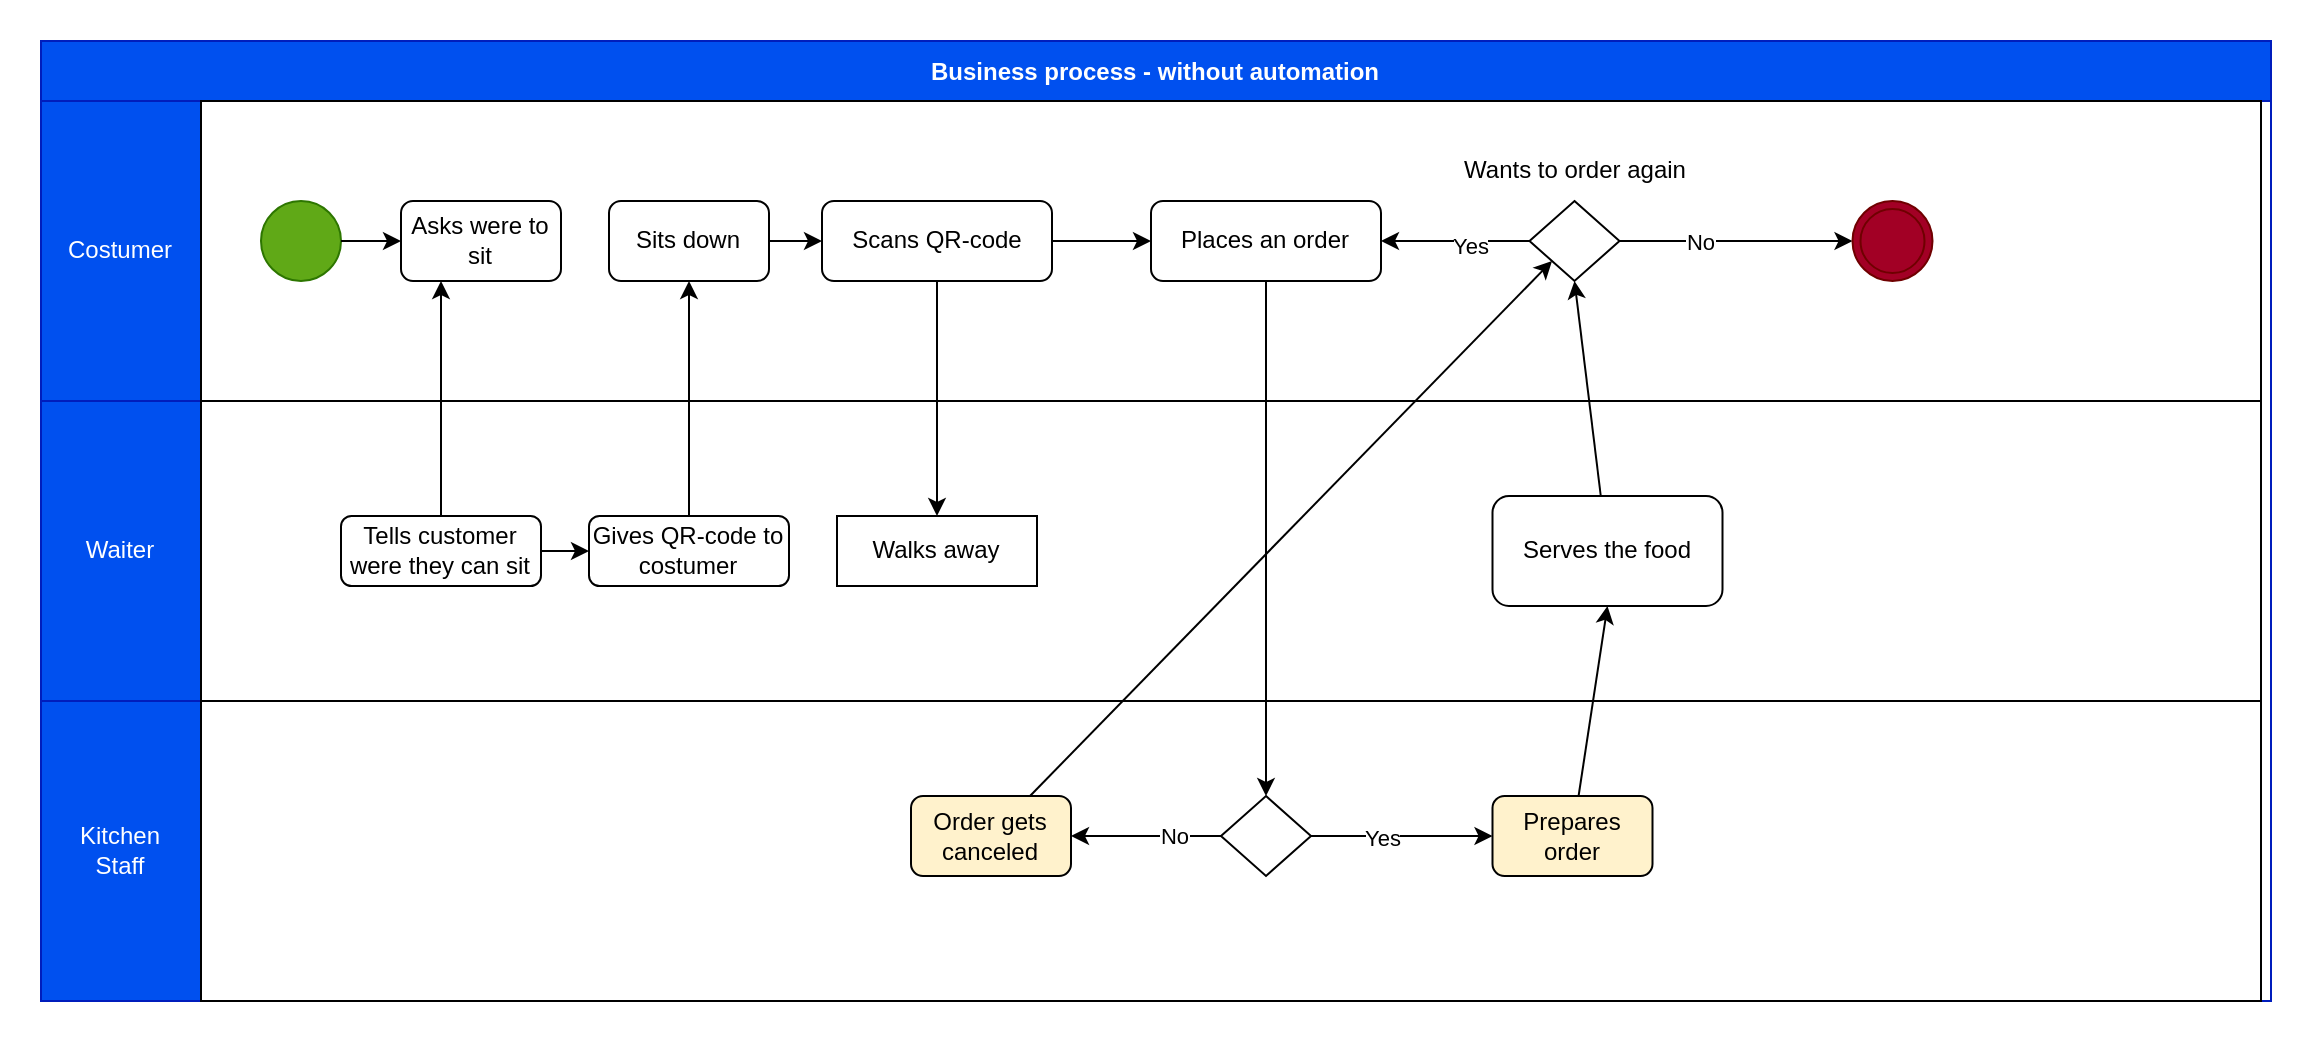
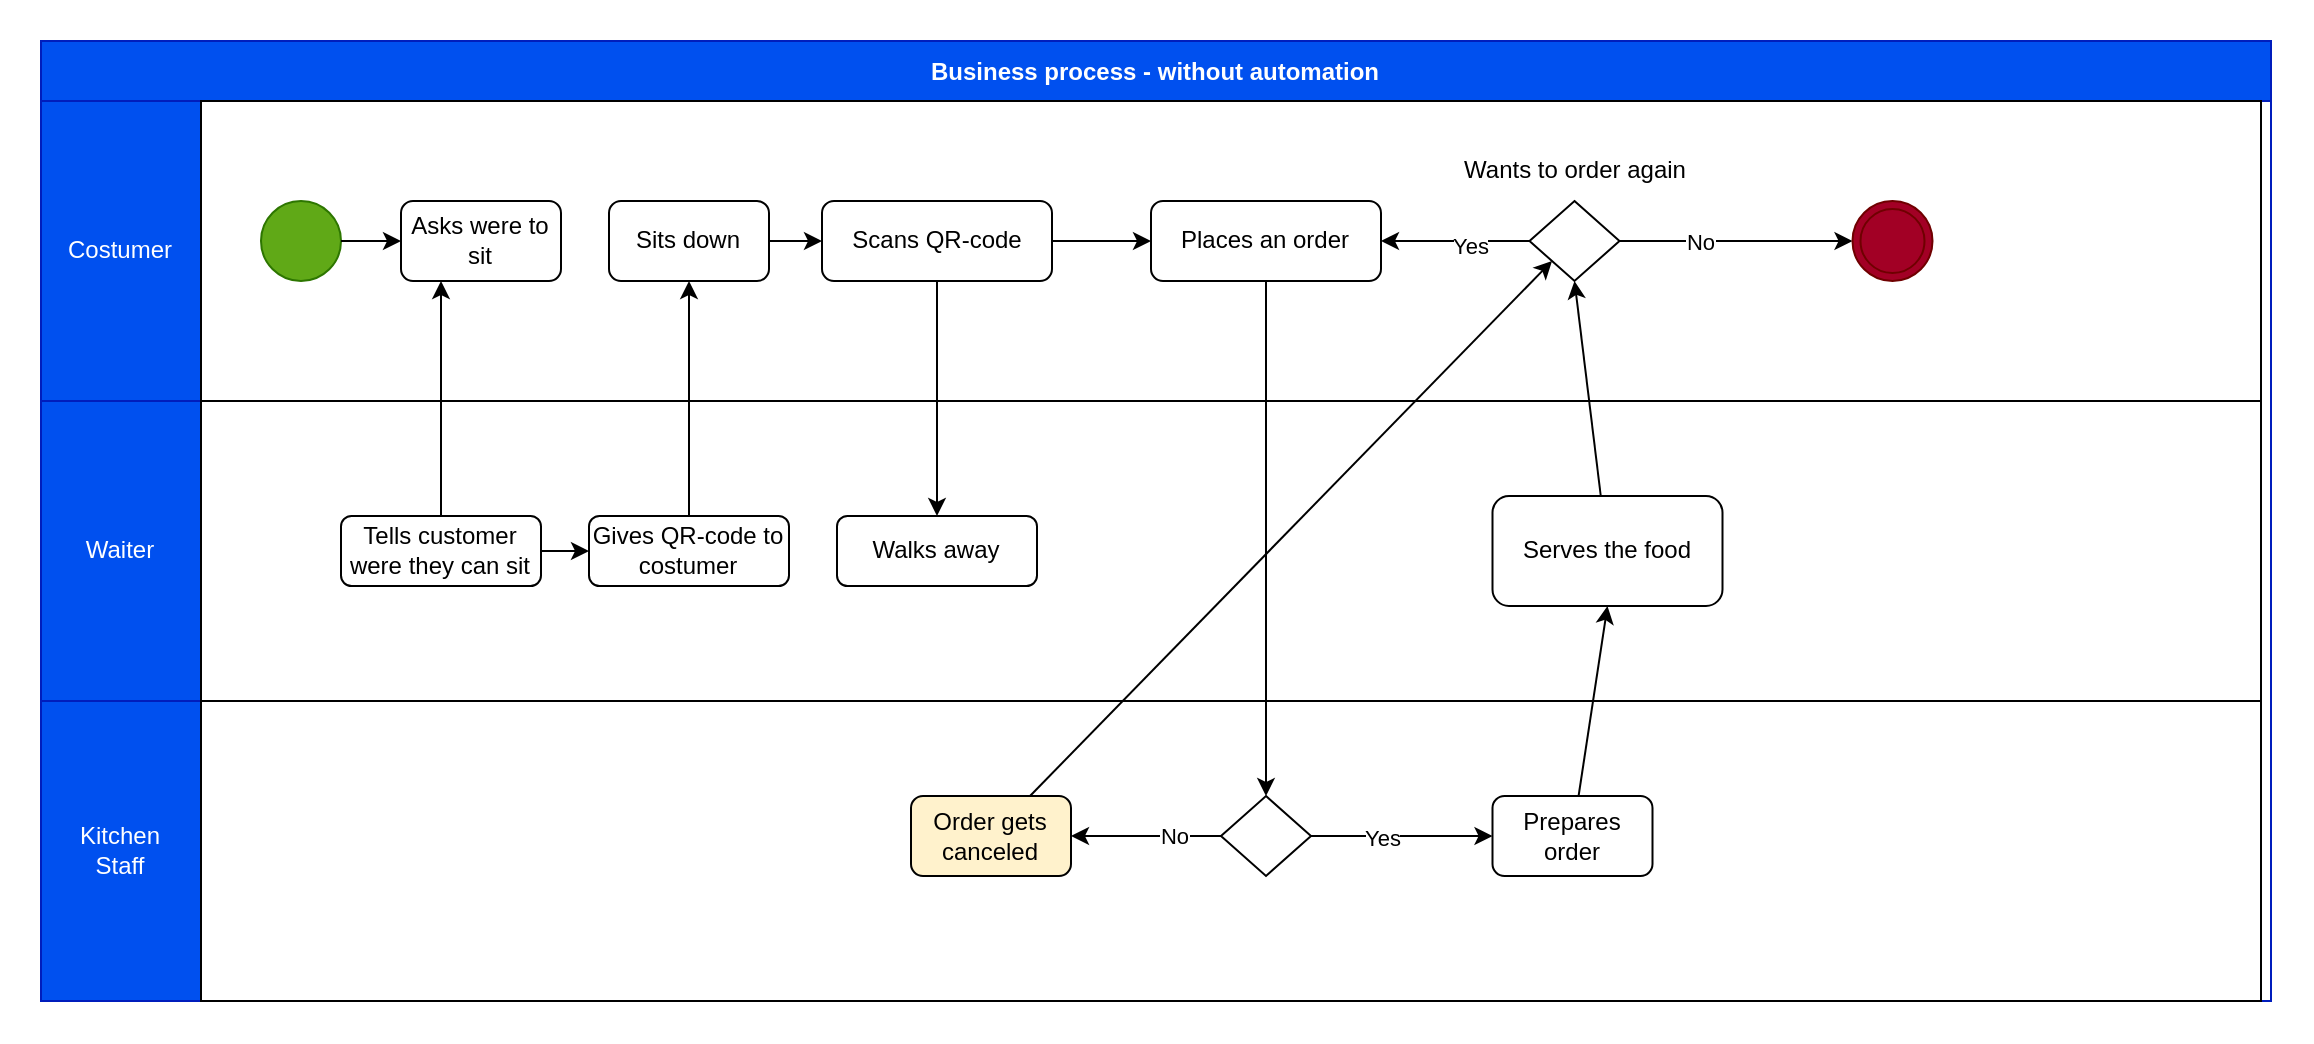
  <mxCell id="0" />
  <mxCell id="1" parent="0" />
  <mxCell id="2" value="Business process - without automation" style="swimlane;startSize=30;fillColor=#0050ef;fontColor=#ffffff;strokeColor=#001DBC;" parent="1" vertex="1"><mxGeometry x="20" y="20" width="1115" height="480" as="geometry" /></mxCell>
  <mxCell id="3" value="Costumer" style="rounded=0;whiteSpace=wrap;html=1;fillColor=#0050ef;fontColor=#ffffff;strokeColor=#001DBC;" parent="2" vertex="1"><mxGeometry y="30" width="80" height="150" as="geometry" /></mxCell>
  <mxCell id="4" value="Waiter" style="rounded=0;whiteSpace=wrap;html=1;fillColor=#0050ef;fontColor=#ffffff;strokeColor=#001DBC;" parent="2" vertex="1"><mxGeometry y="180" width="80" height="150" as="geometry" /></mxCell>
  <mxCell id="5" value="Kitchen&lt;br&gt;Staff" style="rounded=0;whiteSpace=wrap;html=1;fillColor=#0050ef;fontColor=#ffffff;strokeColor=#001DBC;" parent="2" vertex="1"><mxGeometry y="330" width="80" height="150" as="geometry" /></mxCell>
  <mxCell id="6" value="" style="rounded=0;whiteSpace=wrap;html=1;" parent="2" vertex="1"><mxGeometry x="80" y="30" width="1030" height="150" as="geometry" /></mxCell>
  <mxCell id="7" value="" style="ellipse;whiteSpace=wrap;html=1;aspect=fixed;fillColor=#60a917;fontColor=#ffffff;strokeColor=#2D7600;" parent="2" vertex="1"><mxGeometry x="110" y="80" width="40" height="40" as="geometry" /></mxCell>
  <mxCell id="8" value="Asks were to sit" style="rounded=1;whiteSpace=wrap;html=1;" parent="2" vertex="1"><mxGeometry x="180" y="80" width="80" height="40" as="geometry" /></mxCell>
  <mxCell id="9" style="edgeStyle=none;html=1;entryX=0;entryY=0.5;entryDx=0;entryDy=0;" parent="2" source="7" target="8" edge="1"><mxGeometry relative="1" as="geometry" /></mxCell>
  <mxCell id="10" style="edgeStyle=none;html=1;" parent="2" source="11" target="35" edge="1"><mxGeometry relative="1" as="geometry" /></mxCell>
  <mxCell id="11" value="Sits down" style="rounded=1;whiteSpace=wrap;html=1;" parent="2" vertex="1"><mxGeometry x="284" y="80" width="80" height="40" as="geometry" /></mxCell>
  <mxCell id="12" value="" style="rounded=0;whiteSpace=wrap;html=1;" parent="2" vertex="1"><mxGeometry x="80" y="180" width="1030" height="150" as="geometry" /></mxCell>
  <mxCell id="13" value="" style="rounded=0;whiteSpace=wrap;html=1;" parent="2" vertex="1"><mxGeometry x="80" y="330" width="1030" height="150" as="geometry" /></mxCell>
  <mxCell id="14" style="edgeStyle=none;html=1;entryX=0;entryY=0.5;entryDx=0;entryDy=0;" parent="2" source="18" target="20" edge="1"><mxGeometry relative="1" as="geometry" /></mxCell>
  <mxCell id="15" value="No" style="edgeLabel;html=1;align=center;verticalAlign=middle;resizable=0;points=[];" parent="14" vertex="1" connectable="0"><mxGeometry x="-0.308" relative="1" as="geometry"><mxPoint as="offset" /></mxGeometry></mxCell>
  <mxCell id="16" style="edgeStyle=none;html=1;entryX=1;entryY=0.5;entryDx=0;entryDy=0;" parent="2" source="18" target="42" edge="1"><mxGeometry relative="1" as="geometry"><mxPoint x="645" y="100" as="targetPoint" /></mxGeometry></mxCell>
  <mxCell id="17" value="Yes" style="edgeLabel;html=1;align=center;verticalAlign=middle;resizable=0;points=[];" parent="16" vertex="1" connectable="0"><mxGeometry x="-0.188" y="2" relative="1" as="geometry"><mxPoint as="offset" /></mxGeometry></mxCell>
  <mxCell id="18" value="" style="rhombus;whiteSpace=wrap;html=1;" parent="2" vertex="1"><mxGeometry x="744.25" y="80" width="45" height="40" as="geometry" /></mxCell>
  <mxCell id="19" value="Wants to order again" style="text;html=1;strokeColor=none;fillColor=none;align=center;verticalAlign=middle;whiteSpace=wrap;rounded=0;" parent="2" vertex="1"><mxGeometry x="710.5" y="50" width="112.5" height="30" as="geometry" /></mxCell>
  <mxCell id="20" value="" style="ellipse;shape=doubleEllipse;whiteSpace=wrap;html=1;aspect=fixed;fillColor=#a20025;fontColor=#ffffff;strokeColor=#6F0000;" parent="2" vertex="1"><mxGeometry x="905.75" y="80" width="40" height="40" as="geometry" /></mxCell>
  <mxCell id="21" style="edgeStyle=none;html=1;" parent="2" source="25" target="27" edge="1"><mxGeometry relative="1" as="geometry" /></mxCell>
  <mxCell id="22" value="Yes" style="edgeLabel;html=1;align=center;verticalAlign=middle;resizable=0;points=[];" parent="21" vertex="1" connectable="0"><mxGeometry x="-0.219" y="-1" relative="1" as="geometry"><mxPoint as="offset" /></mxGeometry></mxCell>
  <mxCell id="23" style="edgeStyle=none;html=1;entryX=1;entryY=0.5;entryDx=0;entryDy=0;" parent="2" source="25" target="40" edge="1"><mxGeometry relative="1" as="geometry" /></mxCell>
  <mxCell id="24" value="No" style="edgeLabel;html=1;align=center;verticalAlign=middle;resizable=0;points=[];" parent="23" vertex="1" connectable="0"><mxGeometry x="-0.348" relative="1" as="geometry"><mxPoint as="offset" /></mxGeometry></mxCell>
  <mxCell id="25" value="" style="rhombus;whiteSpace=wrap;html=1;" parent="2" vertex="1"><mxGeometry x="590" y="377.5" width="45" height="40" as="geometry" /></mxCell>
  <mxCell id="26" style="edgeStyle=none;html=1;entryX=0.5;entryY=1;entryDx=0;entryDy=0;" parent="2" source="27" target="29" edge="1"><mxGeometry relative="1" as="geometry" /></mxCell>
- <mxCell id="27" value="Prepares order" style="rounded=1;whiteSpace=wrap;html=1;fillColor=#fff2cc;" parent="2" vertex="1"><mxGeometry x="725.75" y="377.5" width="80" height="40" as="geometry" /></mxCell>
+ <mxCell id="27" value="Prepares order" style="rounded=1;whiteSpace=wrap;html=1;" parent="2" vertex="1"><mxGeometry x="725.75" y="377.5" width="80" height="40" as="geometry" /></mxCell>
  <mxCell id="28" style="edgeStyle=none;html=1;entryX=0.5;entryY=1;entryDx=0;entryDy=0;" parent="2" source="29" target="18" edge="1"><mxGeometry relative="1" as="geometry" /></mxCell>
  <mxCell id="29" value="Serves the food" style="rounded=1;whiteSpace=wrap;html=1;" parent="2" vertex="1"><mxGeometry x="725.75" y="227.5" width="115" height="55" as="geometry" /></mxCell>
  <mxCell id="30" style="edgeStyle=none;html=1;entryX=0;entryY=0.5;entryDx=0;entryDy=0;" parent="2" source="32" target="37" edge="1"><mxGeometry relative="1" as="geometry" /></mxCell>
  <mxCell id="31" style="edgeStyle=none;html=1;entryX=0.25;entryY=1;entryDx=0;entryDy=0;" parent="2" source="32" target="8" edge="1"><mxGeometry relative="1" as="geometry" /></mxCell>
  <mxCell id="32" value="Tells customer were they can sit" style="rounded=1;whiteSpace=wrap;html=1;" parent="2" vertex="1"><mxGeometry x="150" y="237.5" width="100" height="35" as="geometry" /></mxCell>
  <mxCell id="33" style="edgeStyle=none;html=1;" parent="2" source="35" target="38" edge="1"><mxGeometry relative="1" as="geometry" /></mxCell>
  <mxCell id="34" style="edgeStyle=none;html=1;entryX=0;entryY=0.5;entryDx=0;entryDy=0;" parent="2" source="35" target="42" edge="1"><mxGeometry relative="1" as="geometry" /></mxCell>
  <mxCell id="35" value="Scans QR-code" style="rounded=1;whiteSpace=wrap;html=1;" parent="2" vertex="1"><mxGeometry x="390.5" y="80" width="115" height="40" as="geometry" /></mxCell>
  <mxCell id="36" style="edgeStyle=none;html=1;entryX=0.5;entryY=1;entryDx=0;entryDy=0;" parent="2" source="37" target="11" edge="1"><mxGeometry relative="1" as="geometry" /></mxCell>
  <mxCell id="37" value="Gives QR-code to costumer" style="rounded=1;whiteSpace=wrap;html=1;" parent="2" vertex="1"><mxGeometry x="274" y="237.5" width="100" height="35" as="geometry" /></mxCell>
- <mxCell id="38" value="Walks away" style="whiteSpace=wrap;html=1;rounded=0;" parent="2" vertex="1"><mxGeometry x="398" y="237.5" width="100" height="35" as="geometry" /></mxCell>
+ <mxCell id="38" value="Walks away" style="rounded=1;whiteSpace=wrap;html=1;" parent="2" vertex="1"><mxGeometry x="398" y="237.5" width="100" height="35" as="geometry" /></mxCell>
  <mxCell id="39" style="edgeStyle=none;html=1;entryX=0;entryY=1;entryDx=0;entryDy=0;" parent="2" source="40" target="18" edge="1"><mxGeometry relative="1" as="geometry" /></mxCell>
  <mxCell id="40" value="Order gets canceled" style="rounded=1;whiteSpace=wrap;html=1;fillColor=#fff2cc;" parent="2" vertex="1"><mxGeometry x="435" y="377.5" width="80" height="40" as="geometry" /></mxCell>
  <mxCell id="41" style="edgeStyle=none;html=1;entryX=0.5;entryY=0;entryDx=0;entryDy=0;" parent="2" source="42" target="25" edge="1"><mxGeometry relative="1" as="geometry" /></mxCell>
  <mxCell id="42" value="Places an order" style="rounded=1;whiteSpace=wrap;html=1;" parent="2" vertex="1"><mxGeometry x="555" y="80" width="115" height="40" as="geometry" /></mxCell>
